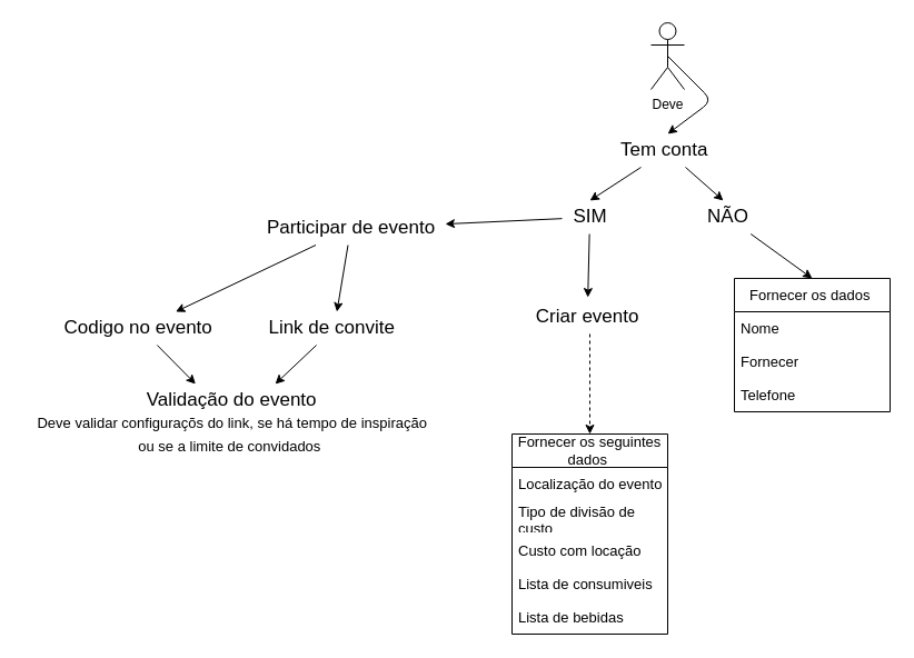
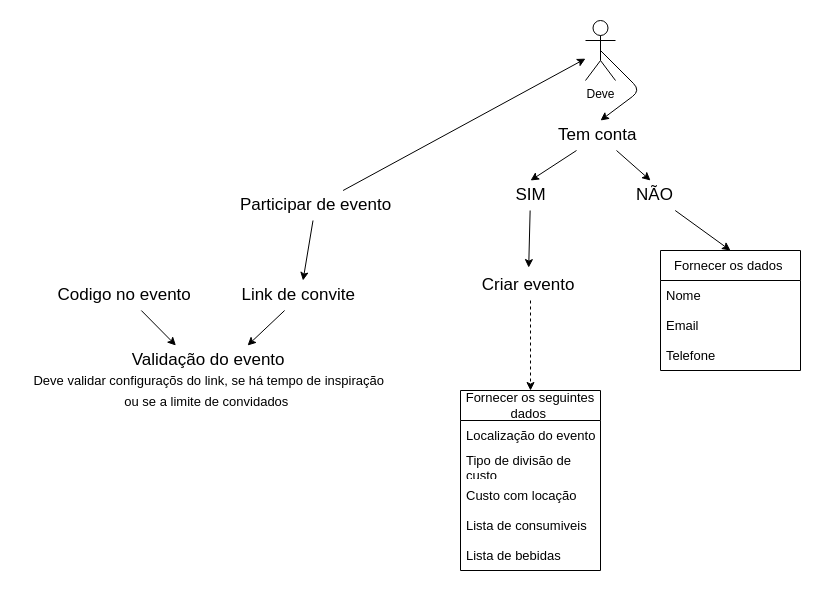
  <mxCell id="0" />
  <mxCell id="1" parent="0" />
  <mxCell id="2" style="edgeStyle=none;html=1;exitX=0.5;exitY=0.5;exitDx=0;exitDy=0;exitPerimeter=0;fontSize=17;" edge="1" parent="1" source="3"><mxGeometry relative="1" as="geometry"><mxPoint x="600" y="120" as="targetPoint" /><Array as="points"><mxPoint x="640" y="90" /></Array></mxGeometry></mxCell>
  <mxCell id="3" value="Deve" style="shape=umlActor;verticalLabelPosition=bottom;verticalAlign=top;html=1;outlineConnect=0;" vertex="1" parent="1"><mxGeometry x="585" y="20" width="30" height="60" as="geometry" /></mxCell>
  <mxCell id="4" style="edgeStyle=none;html=1;fontSize=17;" edge="1" parent="1" source="6"><mxGeometry relative="1" as="geometry"><mxPoint x="530" y="180" as="targetPoint" /></mxGeometry></mxCell>
  <mxCell id="5" style="edgeStyle=none;html=1;fontSize=17;" edge="1" parent="1" source="6"><mxGeometry relative="1" as="geometry"><mxPoint x="650" y="180" as="targetPoint" /></mxGeometry></mxCell>
  <mxCell id="6" value="Tem conta&amp;nbsp;" style="text;html=1;align=center;verticalAlign=middle;resizable=0;points=[];autosize=1;strokeColor=none;fillColor=none;fontSize=17;" vertex="1" parent="1"><mxGeometry x="544" y="120" width="110" height="30" as="geometry" /></mxCell>
  <mxCell id="7" style="edgeStyle=none;html=1;fontSize=17;entryX=0.485;entryY=-0.097;entryDx=0;entryDy=0;entryPerimeter=0;" edge="1" parent="1" source="9" target="13"><mxGeometry relative="1" as="geometry"><mxPoint x="440" y="240" as="targetPoint" /><Array as="points" /></mxGeometry></mxCell>
- <mxCell id="8" style="edgeStyle=none;html=1;fontSize=17;" edge="1" parent="1" source="9" target="16"><mxGeometry relative="1" as="geometry"><mxPoint x="530" y="240" as="targetPoint" /></mxGeometry></mxCell>
  <mxCell id="9" value="SIM" style="text;html=1;align=center;verticalAlign=middle;resizable=0;points=[];autosize=1;strokeColor=none;fillColor=none;fontSize=17;" vertex="1" parent="1"><mxGeometry x="505" y="180" width="50" height="30" as="geometry" /></mxCell>
  <mxCell id="10" style="edgeStyle=none;html=1;fontSize=13;entryX=0.5;entryY=0;entryDx=0;entryDy=0;" edge="1" parent="1" source="11" target="28"><mxGeometry relative="1" as="geometry"><mxPoint x="730" y="240" as="targetPoint" /></mxGeometry></mxCell>
  <mxCell id="11" value="NÃO" style="text;html=1;align=center;verticalAlign=middle;resizable=0;points=[];autosize=1;strokeColor=none;fillColor=none;fontSize=17;" vertex="1" parent="1"><mxGeometry x="624" y="180" width="60" height="30" as="geometry" /></mxCell>
  <mxCell id="12" style="edgeStyle=none;html=1;fontSize=13;dashed=1;" edge="1" parent="1" source="13" target="22"><mxGeometry relative="1" as="geometry"><mxPoint x="530" y="380" as="targetPoint" /></mxGeometry></mxCell>
  <mxCell id="13" value="Criar evento&amp;nbsp;" style="text;html=1;align=center;verticalAlign=middle;resizable=0;points=[];autosize=1;strokeColor=none;fillColor=none;fontSize=17;" vertex="1" parent="1"><mxGeometry x="470" y="270" width="120" height="30" as="geometry" /></mxCell>
- <mxCell id="14" style="edgeStyle=none;html=1;fontSize=17;" edge="1" parent="1" source="16" target="18"><mxGeometry relative="1" as="geometry"><mxPoint x="430" y="340" as="targetPoint" /></mxGeometry></mxCell>
+ <mxCell id="14" style="edgeStyle=none;html=1;fontSize=17;" edge="1" parent="1" source="16" target="3"><mxGeometry relative="1" as="geometry"><mxPoint x="430" y="340" as="targetPoint" /></mxGeometry></mxCell>
  <mxCell id="15" style="edgeStyle=none;html=1;fontSize=17;" edge="1" parent="1" source="16" target="20"><mxGeometry relative="1" as="geometry"><mxPoint x="560" y="340" as="targetPoint" /></mxGeometry></mxCell>
  <mxCell id="16" value="Participar de evento" style="text;html=1;align=center;verticalAlign=middle;resizable=0;points=[];autosize=1;strokeColor=none;fillColor=none;fontSize=17;" vertex="1" parent="1"><mxGeometry x="230" y="190" width="170" height="30" as="geometry" /></mxCell>
  <mxCell id="17" style="edgeStyle=none;html=1;fontSize=17;" edge="1" parent="1" source="18" target="21"><mxGeometry relative="1" as="geometry"><mxPoint x="196" y="355" as="targetPoint" /></mxGeometry></mxCell>
  <mxCell id="18" value="Codigo no evento&amp;nbsp;" style="text;html=1;align=center;verticalAlign=middle;resizable=0;points=[];autosize=1;strokeColor=none;fillColor=none;fontSize=17;" vertex="1" parent="1"><mxGeometry x="46" y="280" width="160" height="30" as="geometry" /></mxCell>
  <mxCell id="19" style="edgeStyle=none;html=1;fontSize=17;" edge="1" parent="1" source="20" target="21"><mxGeometry relative="1" as="geometry"><mxPoint x="206" y="355" as="targetPoint" /></mxGeometry></mxCell>
  <mxCell id="20" value="Link de convite&amp;nbsp;" style="text;html=1;align=center;verticalAlign=middle;resizable=0;points=[];autosize=1;strokeColor=none;fillColor=none;fontSize=17;" vertex="1" parent="1"><mxGeometry x="230" y="280" width="140" height="30" as="geometry" /></mxCell>
  <mxCell id="21" value="Validação do evento&amp;nbsp;&lt;br style=&quot;font-size: 13px;&quot;&gt;&lt;font style=&quot;font-size: 13px;&quot;&gt;Deve validar configuraçõs do link, se há tempo de inspiração&amp;nbsp;&lt;br&gt;&lt;/font&gt;&lt;font style=&quot;font-size: 13px;&quot;&gt;ou se a limite de convidados&amp;nbsp;&lt;/font&gt;&lt;font style=&quot;font-size: 17px;&quot;&gt;&amp;nbsp;&lt;br&gt;&lt;/font&gt;" style="text;html=1;align=center;verticalAlign=middle;resizable=0;points=[];autosize=1;strokeColor=none;fillColor=none;fontSize=17;" vertex="1" parent="1"><mxGeometry x="20" y="345" width="380" height="70" as="geometry" /></mxCell>
  <mxCell id="22" value="Fornecer os seguintes dados&amp;nbsp;" style="swimlane;fontStyle=0;childLayout=stackLayout;horizontal=1;startSize=30;horizontalStack=0;resizeParent=1;resizeParentMax=0;resizeLast=0;collapsible=1;marginBottom=0;whiteSpace=wrap;html=1;fontSize=13;" vertex="1" parent="1"><mxGeometry x="460" y="390" width="140" height="180" as="geometry" /></mxCell>
  <mxCell id="23" value="Localização do evento" style="text;strokeColor=none;fillColor=none;align=left;verticalAlign=middle;spacingLeft=4;spacingRight=4;overflow=hidden;points=[[0,0.5],[1,0.5]];portConstraint=eastwest;rotatable=0;whiteSpace=wrap;html=1;fontSize=13;" vertex="1" parent="22"><mxGeometry y="30" width="140" height="30" as="geometry" /></mxCell>
  <mxCell id="24" value="Tipo de divisão de custo" style="text;strokeColor=none;fillColor=none;align=left;verticalAlign=middle;spacingLeft=4;spacingRight=4;overflow=hidden;points=[[0,0.5],[1,0.5]];portConstraint=eastwest;rotatable=0;whiteSpace=wrap;html=1;fontSize=13;" vertex="1" parent="22"><mxGeometry y="60" width="140" height="30" as="geometry" /></mxCell>
  <mxCell id="25" value="Custo com locação&amp;nbsp;" style="text;strokeColor=none;fillColor=none;align=left;verticalAlign=middle;spacingLeft=4;spacingRight=4;overflow=hidden;points=[[0,0.5],[1,0.5]];portConstraint=eastwest;rotatable=0;whiteSpace=wrap;html=1;fontSize=13;" vertex="1" parent="22"><mxGeometry y="90" width="140" height="30" as="geometry" /></mxCell>
  <mxCell id="26" value="Lista de consumiveis" style="text;strokeColor=none;fillColor=none;align=left;verticalAlign=middle;spacingLeft=4;spacingRight=4;overflow=hidden;points=[[0,0.5],[1,0.5]];portConstraint=eastwest;rotatable=0;whiteSpace=wrap;html=1;fontSize=13;" vertex="1" parent="22"><mxGeometry y="120" width="140" height="30" as="geometry" /></mxCell>
  <mxCell id="27" value="Lista de bebidas" style="text;strokeColor=none;fillColor=none;align=left;verticalAlign=middle;spacingLeft=4;spacingRight=4;overflow=hidden;points=[[0,0.5],[1,0.5]];portConstraint=eastwest;rotatable=0;whiteSpace=wrap;html=1;fontSize=13;" vertex="1" parent="22"><mxGeometry y="150" width="140" height="30" as="geometry" /></mxCell>
  <mxCell id="28" value="Fornecer os dados&amp;nbsp;" style="swimlane;fontStyle=0;childLayout=stackLayout;horizontal=1;startSize=30;horizontalStack=0;resizeParent=1;resizeParentMax=0;resizeLast=0;collapsible=1;marginBottom=0;whiteSpace=wrap;html=1;fontSize=13;" vertex="1" parent="1"><mxGeometry x="660" y="250" width="140" height="120" as="geometry" /></mxCell>
  <mxCell id="29" value="Nome&amp;nbsp;" style="text;strokeColor=none;fillColor=none;align=left;verticalAlign=middle;spacingLeft=4;spacingRight=4;overflow=hidden;points=[[0,0.5],[1,0.5]];portConstraint=eastwest;rotatable=0;whiteSpace=wrap;html=1;fontSize=13;" vertex="1" parent="28"><mxGeometry y="30" width="140" height="30" as="geometry" /></mxCell>
- <mxCell id="30" value="Fornecer" style="text;strokeColor=none;fillColor=none;align=left;verticalAlign=middle;spacingLeft=4;spacingRight=4;overflow=hidden;points=[[0,0.5],[1,0.5]];portConstraint=eastwest;rotatable=0;whiteSpace=wrap;html=1;fontSize=13;" vertex="1" parent="28"><mxGeometry y="60" width="140" height="30" as="geometry" /></mxCell>
+ <mxCell id="30" value="Email" style="text;strokeColor=none;fillColor=none;align=left;verticalAlign=middle;spacingLeft=4;spacingRight=4;overflow=hidden;points=[[0,0.5],[1,0.5]];portConstraint=eastwest;rotatable=0;whiteSpace=wrap;html=1;fontSize=13;" vertex="1" parent="28"><mxGeometry y="60" width="140" height="30" as="geometry" /></mxCell>
  <mxCell id="31" value="Telefone" style="text;strokeColor=none;fillColor=none;align=left;verticalAlign=middle;spacingLeft=4;spacingRight=4;overflow=hidden;points=[[0,0.5],[1,0.5]];portConstraint=eastwest;rotatable=0;whiteSpace=wrap;html=1;fontSize=13;" vertex="1" parent="28"><mxGeometry y="90" width="140" height="30" as="geometry" /></mxCell>
